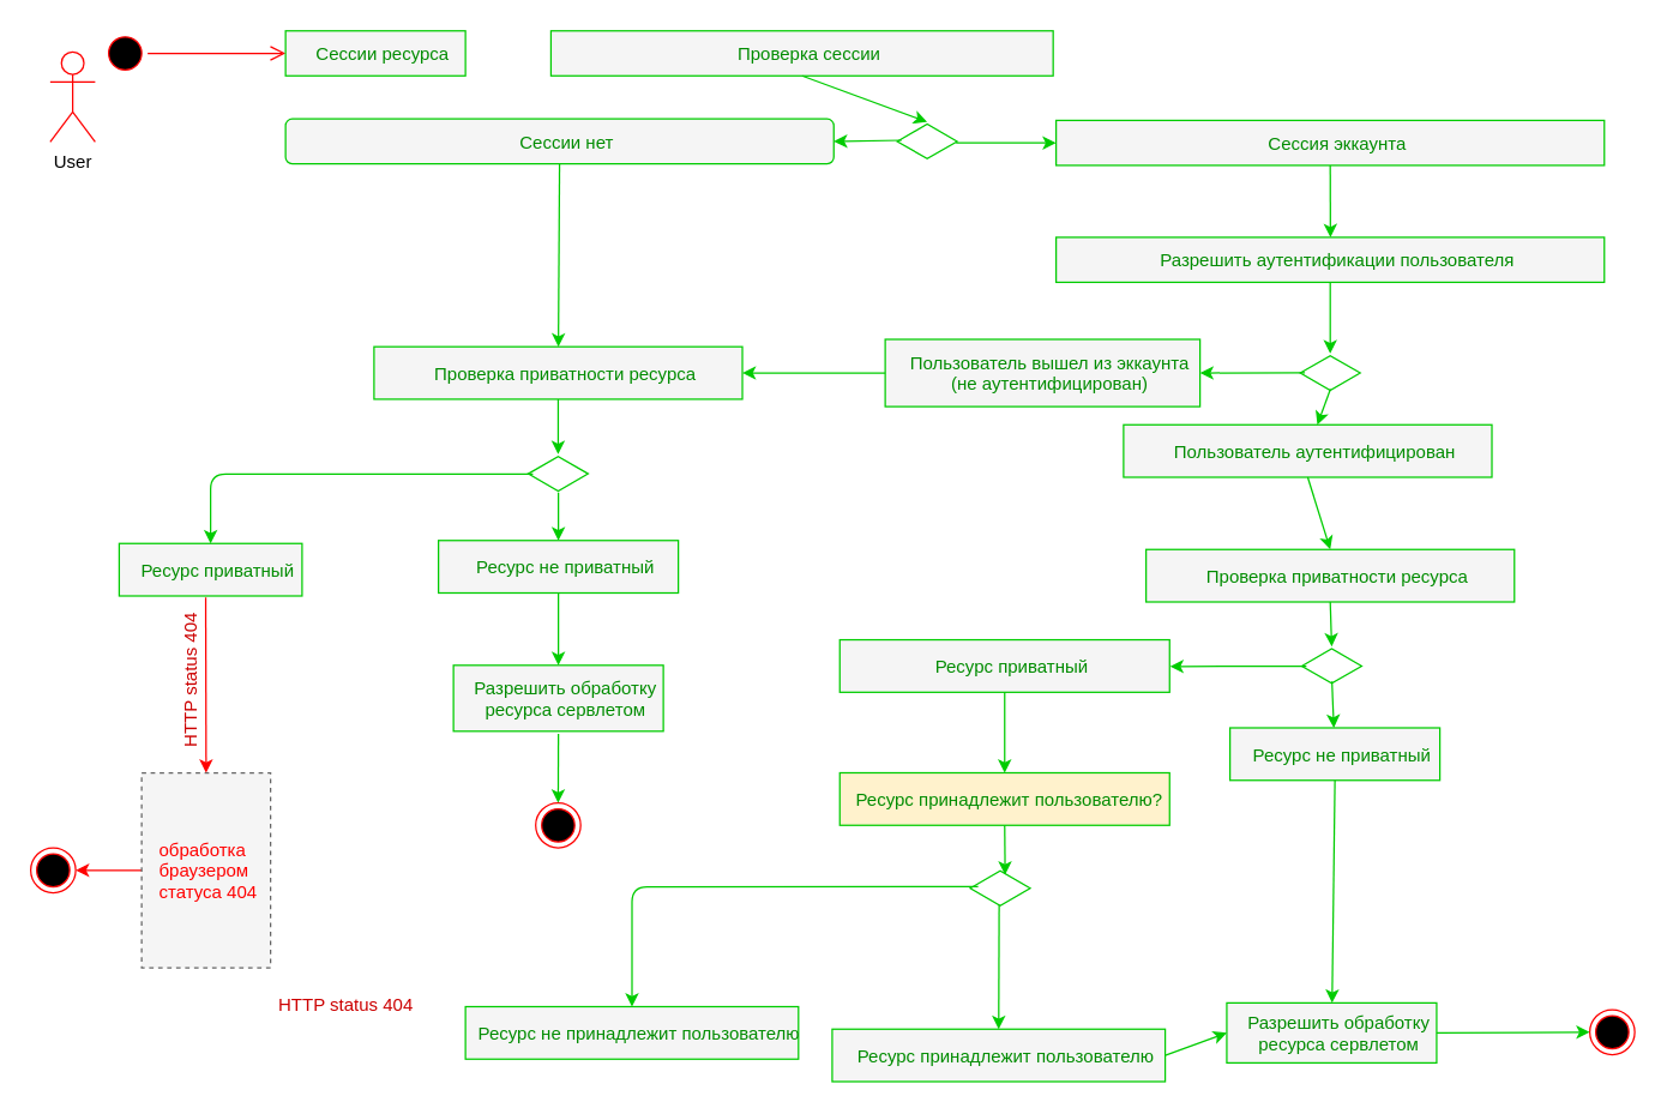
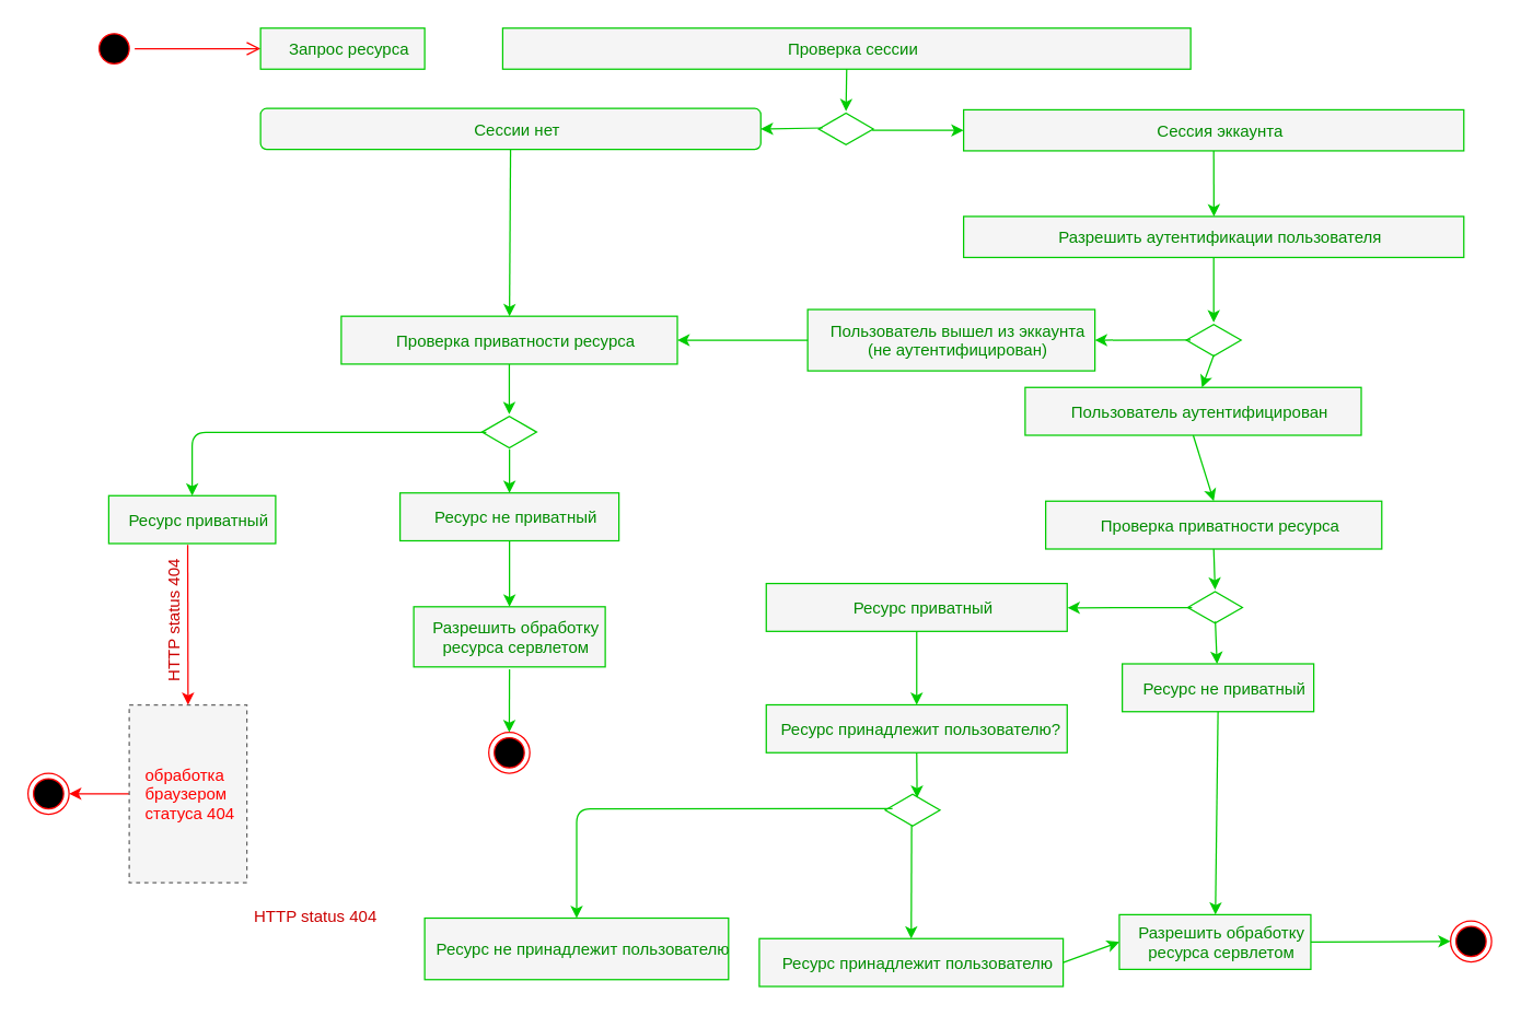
  <mxCell id="0" />
  <mxCell id="1" parent="0" />
- <mxCell id="2" value="Проверка сессии" style="align=center;spacingLeft=10;fillColor=#f5f5f5;strokeColor=#00CC00;fontColor=#008C00;container=0;" vertex="1" parent="1"><mxGeometry x="367.04" y="20" width="335" height="30" as="geometry" /></mxCell>
+ <mxCell id="2" value="Проверка сессии" style="align=center;spacingLeft=10;fillColor=#f5f5f5;strokeColor=#00CC00;fontColor=#008C00;container=0;" vertex="1" parent="1"><mxGeometry x="367.04" y="20" width="502.96" height="30" as="geometry" /></mxCell>
  <mxCell id="3" value="" style="html=1;whiteSpace=wrap;aspect=fixed;shape=isoRectangle;strokeColor=#00CC00;fontColor=#CC0000;align=center;" vertex="1" parent="1"><mxGeometry x="598" y="81.74" width="40" height="24" as="geometry" /></mxCell>
  <mxCell id="4" value="" style="endArrow=classic;html=1;strokeColor=#00CC00;strokeWidth=1;fontColor=#CC0000;exitX=0.5;exitY=1;exitDx=0;exitDy=0;entryX=0.5;entryY=-0.042;entryDx=0;entryDy=0;entryPerimeter=0;" edge="1" parent="1" source="2" target="3"><mxGeometry width="50" height="50" relative="1" as="geometry"><mxPoint x="180.29" y="430" as="sourcePoint" /><mxPoint x="230.29" y="380" as="targetPoint" /></mxGeometry></mxCell>
  <mxCell id="5" value="Сессия эккаунта" style="align=center;spacingLeft=10;fillColor=#f5f5f5;strokeColor=#00CC00;fontColor=#008C00;container=0;" vertex="1" parent="1"><mxGeometry x="704" y="79.74" width="365.71" height="30" as="geometry" /></mxCell>
  <mxCell id="6" value="" style="endArrow=classic;html=1;strokeColor=#00CC00;strokeWidth=1;fontColor=#CC0000;exitX=0.981;exitY=0.542;exitDx=0;exitDy=0;exitPerimeter=0;entryX=0;entryY=0.5;entryDx=0;entryDy=0;" edge="1" parent="1" source="3" target="5"><mxGeometry width="50" height="50" relative="1" as="geometry"><mxPoint x="180.29" y="285" as="sourcePoint" /><mxPoint x="230.29" y="235" as="targetPoint" /></mxGeometry></mxCell>
  <mxCell id="7" value="" style="edgeStyle=orthogonalEdgeStyle;rounded=0;orthogonalLoop=1;jettySize=auto;html=1;strokeColor=#FF0000;strokeWidth=1;fontColor=#00CC00;" edge="1" parent="1" source="8" target="10"><mxGeometry relative="1" as="geometry" /></mxCell>
  <mxCell id="8" value="обработка &#10;браузером &#10;статуса 404" style="align=left;spacingLeft=10;fillColor=#f5f5f5;strokeColor=#666666;fontColor=#FF0000;container=0;dashed=1;" parent="1" vertex="1"><mxGeometry x="94" y="515" width="86" height="130" as="geometry" /></mxCell>
  <mxCell id="9" value="HTTP status 404" style="text;html=1;strokeColor=none;fillColor=none;align=center;verticalAlign=middle;whiteSpace=wrap;rounded=0;fontColor=#CC0000;container=0;rotation=-90;" parent="1" vertex="1"><mxGeometry x="77.03" y="443.25" width="101" height="20" as="geometry" /></mxCell>
  <mxCell id="10" value="" style="ellipse;shape=endState;fillColor=#000000;strokeColor=#ff0000" vertex="1" parent="1"><mxGeometry x="20" y="565" width="30" height="30" as="geometry" /></mxCell>
- <mxCell id="11" value="User" style="shape=umlActor;verticalLabelPosition=bottom;verticalAlign=top;html=1;strokeColor=#FF0000;container=0;" parent="1" vertex="1"><mxGeometry x="33" y="34" width="30" height="60" as="geometry" /></mxCell>
  <mxCell id="12" value="Пользователь вышел из эккаунта&#10;(не аутентифицирован)" style="align=center;spacingLeft=10;fillColor=#f5f5f5;strokeColor=#00CC00;fontColor=#008C00;container=0;" parent="1" vertex="1"><mxGeometry x="590" y="225.81" width="210" height="44.87" as="geometry" /></mxCell>
  <mxCell id="13" value="" style="edgeStyle=elbowEdgeStyle;elbow=horizontal;verticalAlign=bottom;endArrow=open;endSize=8;strokeColor=#FF0000;endFill=1;rounded=0;exitX=1;exitY=0.5;exitDx=0;exitDy=0;entryX=0;entryY=0.5;entryDx=0;entryDy=0;" parent="1" source="14" edge="1" target="15"><mxGeometry x="303.98" y="18" as="geometry"><mxPoint x="198" y="35" as="targetPoint" /><Array as="points"><mxPoint x="149" y="45" /></Array></mxGeometry></mxCell>
  <mxCell id="14" value="" style="ellipse;shape=startState;fillColor=#000000;strokeColor=#ff0000;container=0;" parent="1" vertex="1"><mxGeometry x="68" y="20" width="30" height="30" as="geometry" /></mxCell>
- <mxCell id="15" value="Сессии ресурса" style="align=center;spacingLeft=10;fillColor=#f5f5f5;strokeColor=#00CC00;fontColor=#008C00;container=0;" vertex="1" parent="1"><mxGeometry x="190" y="20" width="120" height="30" as="geometry" /></mxCell>
+ <mxCell id="15" value="Запрос ресурса" style="align=center;spacingLeft=10;fillColor=#f5f5f5;strokeColor=#00CC00;fontColor=#008C00;container=0;" vertex="1" parent="1"><mxGeometry x="190" y="20" width="120" height="30" as="geometry" /></mxCell>
  <mxCell id="16" value="" style="endArrow=classic;html=1;strokeColor=#00CC00;strokeWidth=1;fontColor=#00CC00;exitX=0.5;exitY=1;exitDx=0;exitDy=0;" edge="1" parent="1" source="5"><mxGeometry width="50" height="50" relative="1" as="geometry"><mxPoint x="624" y="-2.26" as="sourcePoint" /><mxPoint x="887" y="157.74" as="targetPoint" /></mxGeometry></mxCell>
  <mxCell id="17" value="Разрешить аутентификации пользователя" style="align=center;spacingLeft=10;fillColor=#f5f5f5;strokeColor=#00CC00;fontColor=#008C00;container=0;" vertex="1" parent="1"><mxGeometry x="704" y="157.74" width="365.71" height="30" as="geometry" /></mxCell>
  <mxCell id="18" value="" style="html=1;whiteSpace=wrap;aspect=fixed;shape=isoRectangle;strokeColor=#00CC00;fontColor=#CC0000;align=center;" vertex="1" parent="1"><mxGeometry x="866.86" y="236.25" width="40" height="24" as="geometry" /></mxCell>
  <mxCell id="19" value="" style="endArrow=classic;html=1;strokeColor=#00CC00;strokeWidth=1;fontColor=#CC0000;entryX=0.5;entryY=-0.042;entryDx=0;entryDy=0;entryPerimeter=0;exitX=0.5;exitY=1;exitDx=0;exitDy=0;" edge="1" parent="1" target="18" source="17"><mxGeometry width="50" height="50" relative="1" as="geometry"><mxPoint x="864" y="197.74" as="sourcePoint" /><mxPoint x="674.25" y="516.75" as="targetPoint" /></mxGeometry></mxCell>
  <mxCell id="20" value="Пользователь аутентифицирован" style="align=center;spacingLeft=10;fillColor=#f5f5f5;strokeColor=#00CC00;fontColor=#008C00;container=0;" vertex="1" parent="1"><mxGeometry x="749" y="282.8" width="245.71" height="35" as="geometry" /></mxCell>
  <mxCell id="21" value="Проверка приватности ресурса" style="align=center;spacingLeft=10;fillColor=#f5f5f5;strokeColor=#00CC00;fontColor=#008C00;container=0;" vertex="1" parent="1"><mxGeometry x="764.01" y="366" width="245.71" height="35" as="geometry" /></mxCell>
  <mxCell id="22" value="" style="html=1;whiteSpace=wrap;aspect=fixed;shape=isoRectangle;strokeColor=#00CC00;fontColor=#CC0000;align=center;" vertex="1" parent="1"><mxGeometry x="867.85" y="431.75" width="40" height="24" as="geometry" /></mxCell>
  <mxCell id="23" value="" style="endArrow=classic;html=1;strokeColor=#00CC00;strokeWidth=1;fontColor=#CC0000;entryX=0.5;entryY=-0.042;entryDx=0;entryDy=0;entryPerimeter=0;exitX=0.5;exitY=1;exitDx=0;exitDy=0;" edge="1" source="21" target="22" parent="1"><mxGeometry width="50" height="50" relative="1" as="geometry"><mxPoint x="868.845" y="441.24" as="sourcePoint" /><mxPoint x="656.24" y="770.25" as="targetPoint" /></mxGeometry></mxCell>
  <mxCell id="24" value="" style="endArrow=classic;html=1;strokeColor=#00CC00;strokeWidth=1;fontColor=#00CC00;exitX=0.078;exitY=0.49;exitDx=0;exitDy=0;exitPerimeter=0;entryX=1;entryY=0.5;entryDx=0;entryDy=0;" edge="1" parent="1" source="18" target="12"><mxGeometry width="50" height="50" relative="1" as="geometry"><mxPoint x="524" y="405" as="sourcePoint" /><mxPoint x="818" y="248" as="targetPoint" /></mxGeometry></mxCell>
  <mxCell id="25" value="" style="endArrow=classic;html=1;strokeColor=#00CC00;strokeWidth=1;fontColor=#00CC00;" edge="1" parent="1" target="20"><mxGeometry width="50" height="50" relative="1" as="geometry"><mxPoint x="887" y="259" as="sourcePoint" /><mxPoint x="574" y="355" as="targetPoint" /></mxGeometry></mxCell>
  <mxCell id="26" value="" style="endArrow=classic;html=1;strokeColor=#00CC00;strokeWidth=1;fontColor=#00CC00;exitX=0.5;exitY=1;exitDx=0;exitDy=0;entryX=0.5;entryY=0;entryDx=0;entryDy=0;" edge="1" parent="1" source="20" target="21"><mxGeometry width="50" height="50" relative="1" as="geometry"><mxPoint x="524" y="390" as="sourcePoint" /><mxPoint x="574" y="340" as="targetPoint" /></mxGeometry></mxCell>
  <mxCell id="27" value="Ресурс не приватный" style="align=center;spacingLeft=10;fillColor=#f5f5f5;strokeColor=#00CC00;fontColor=#008C00;container=0;" vertex="1" parent="1"><mxGeometry x="820" y="485" width="140" height="35" as="geometry" /></mxCell>
  <mxCell id="28" value="Разрешить обработку &#10;ресурса сервлетом" style="align=center;spacingLeft=10;fillColor=#f5f5f5;strokeColor=#00CC00;fontColor=#008C00;container=0;" vertex="1" parent="1"><mxGeometry x="817.85" y="668.5" width="140" height="40" as="geometry" /></mxCell>
  <mxCell id="29" value="" style="endArrow=classic;html=1;strokeColor=#00CC00;strokeWidth=1;fontColor=#00CC00;exitX=0.504;exitY=0.927;exitDx=0;exitDy=0;exitPerimeter=0;" edge="1" parent="1" source="22" target="27"><mxGeometry width="50" height="50" relative="1" as="geometry"><mxPoint x="506" y="567" as="sourcePoint" /><mxPoint x="556" y="517" as="targetPoint" /></mxGeometry></mxCell>
  <mxCell id="30" value="" style="endArrow=classic;html=1;strokeColor=#00CC00;strokeWidth=1;fontColor=#00CC00;exitX=0.5;exitY=1;exitDx=0;exitDy=0;" edge="1" parent="1" source="27" target="28"><mxGeometry width="50" height="50" relative="1" as="geometry"><mxPoint x="506" y="567" as="sourcePoint" /><mxPoint x="556" y="517" as="targetPoint" /></mxGeometry></mxCell>
  <mxCell id="31" value="Ресурс приватный" style="align=center;spacingLeft=10;fillColor=#f5f5f5;strokeColor=#00CC00;fontColor=#008C00;container=0;" vertex="1" parent="1"><mxGeometry x="559.71" y="426.25" width="220" height="35" as="geometry" /></mxCell>
  <mxCell id="32" value="" style="endArrow=classic;html=1;strokeColor=#00CC00;strokeWidth=1;fontColor=#00CC00;exitX=0.079;exitY=0.51;exitDx=0;exitDy=0;exitPerimeter=0;" edge="1" parent="1" source="22"><mxGeometry width="50" height="50" relative="1" as="geometry"><mxPoint x="506" y="567" as="sourcePoint" /><mxPoint x="780" y="444" as="targetPoint" /></mxGeometry></mxCell>
- <mxCell id="33" value="Ресурс принадлежит пользователю? " style="align=center;spacingLeft=10;fillColor=#fff2cc;strokeColor=#00CC00;fontColor=#008C00;container=0;" vertex="1" parent="1"><mxGeometry x="559.71" y="515" width="220" height="35" as="geometry" /></mxCell>
- <mxCell id="34" value="Ресурс не принадлежит пользователю" style="align=center;spacingLeft=10;fillColor=#f5f5f5;strokeColor=#00CC00;fontColor=#008C00;container=0;" vertex="1" parent="1"><mxGeometry x="310" y="671" width="222.14" height="35" as="geometry" /></mxCell>
+ <mxCell id="33" value="Ресурс принадлежит пользователю? " style="align=center;spacingLeft=10;fillColor=#f5f5f5;strokeColor=#00CC00;fontColor=#008C00;container=0;" vertex="1" parent="1"><mxGeometry x="559.71" y="515" width="220" height="35" as="geometry" /></mxCell>
+ <mxCell id="34" value="Ресурс не принадлежит пользователю" style="align=center;spacingLeft=10;fillColor=#f5f5f5;strokeColor=#00CC00;fontColor=#008C00;container=0;" vertex="1" parent="1"><mxGeometry x="310" y="671" width="222.14" height="45" as="geometry" /></mxCell>
  <mxCell id="35" value="" style="rounded=0;orthogonalLoop=1;jettySize=auto;html=1;strokeColor=#00CC00;strokeWidth=1;fontColor=#00CC00;" edge="1" parent="1" source="36" target="38"><mxGeometry relative="1" as="geometry"><mxPoint x="373" y="155" as="targetPoint" /></mxGeometry></mxCell>
  <mxCell id="36" value="Сессии нет" style="align=center;spacingLeft=10;fillColor=#f5f5f5;strokeColor=#00CC00;fontColor=#008C00;container=0;rounded=1;" vertex="1" parent="1"><mxGeometry x="190" y="78.74" width="365.71" height="30" as="geometry" /></mxCell>
  <mxCell id="37" value="" style="endArrow=classic;html=1;strokeColor=#00CC00;strokeWidth=1;fontColor=#00CC00;entryX=1;entryY=0.5;entryDx=0;entryDy=0;exitX=0.075;exitY=0.469;exitDx=0;exitDy=0;exitPerimeter=0;" edge="1" parent="1" source="3" target="36"><mxGeometry width="50" height="50" relative="1" as="geometry"><mxPoint x="600" y="95" as="sourcePoint" /><mxPoint x="600" y="255" as="targetPoint" /></mxGeometry></mxCell>
  <mxCell id="38" value="Проверка приватности ресурса" style="align=center;spacingLeft=10;fillColor=#f5f5f5;strokeColor=#00CC00;fontColor=#008C00;container=0;" vertex="1" parent="1"><mxGeometry x="249.01" y="230.74" width="245.71" height="35" as="geometry" /></mxCell>
  <mxCell id="39" value="" style="html=1;whiteSpace=wrap;aspect=fixed;shape=isoRectangle;strokeColor=#00CC00;fontColor=#CC0000;align=center;" vertex="1" parent="1"><mxGeometry x="351.85" y="303.49" width="40" height="24" as="geometry" /></mxCell>
  <mxCell id="40" value="" style="endArrow=classic;html=1;strokeColor=#00CC00;strokeWidth=1;fontColor=#CC0000;entryX=0.5;entryY=-0.042;entryDx=0;entryDy=0;entryPerimeter=0;exitX=0.5;exitY=1;exitDx=0;exitDy=0;" edge="1" parent="1" source="38" target="39"><mxGeometry width="50" height="50" relative="1" as="geometry"><mxPoint x="371.845" y="294.98" as="sourcePoint" /><mxPoint x="159.24" y="623.99" as="targetPoint" /></mxGeometry></mxCell>
  <mxCell id="41" value="Ресурс не приватный" style="align=center;spacingLeft=10;fillColor=#f5f5f5;strokeColor=#00CC00;fontColor=#008C00;container=0;" vertex="1" parent="1"><mxGeometry x="292" y="360" width="160" height="35" as="geometry" /></mxCell>
  <mxCell id="42" value="" style="endArrow=classic;html=1;strokeColor=#00CC00;strokeWidth=1;fontColor=#00CC00;entryX=0.5;entryY=0;entryDx=0;entryDy=0;" edge="1" parent="1" target="41"><mxGeometry width="50" height="50" relative="1" as="geometry"><mxPoint x="372" y="328" as="sourcePoint" /><mxPoint x="61" y="386.74" as="targetPoint" /></mxGeometry></mxCell>
  <mxCell id="43" value="Ресурс приватный" style="align=center;spacingLeft=10;fillColor=#f5f5f5;strokeColor=#00CC00;fontColor=#008C00;container=0;" vertex="1" parent="1"><mxGeometry x="79.02" y="362" width="122" height="35" as="geometry" /></mxCell>
  <mxCell id="44" value="" style="endArrow=classic;html=1;strokeColor=#00CC00;strokeWidth=1;fontColor=#00CC00;exitX=0.079;exitY=0.51;exitDx=0;exitDy=0;exitPerimeter=0;entryX=0.5;entryY=0;entryDx=0;entryDy=0;edgeStyle=orthogonalEdgeStyle;" edge="1" parent="1" source="39" target="43"><mxGeometry width="50" height="50" relative="1" as="geometry"><mxPoint x="9" y="438.74" as="sourcePoint" /><mxPoint x="219" y="315.597" as="targetPoint" /><Array as="points"><mxPoint x="140" y="316" /></Array></mxGeometry></mxCell>
  <mxCell id="45" value="" style="endArrow=classic;html=1;strokeWidth=1;fontColor=#00CC00;exitX=0.473;exitY=1.029;exitDx=0;exitDy=0;exitPerimeter=0;entryX=0.5;entryY=0;entryDx=0;entryDy=0;strokeColor=#FF0000;" edge="1" parent="1" source="43" target="8"><mxGeometry width="50" height="50" relative="1" as="geometry"><mxPoint x="473.02" y="425" as="sourcePoint" /><mxPoint x="523.02" y="375" as="targetPoint" /></mxGeometry></mxCell>
  <mxCell id="46" value="" style="endArrow=classic;html=1;strokeColor=#00CC00;strokeWidth=1;fontColor=#00CC00;exitX=0;exitY=0.5;exitDx=0;exitDy=0;entryX=1;entryY=0.5;entryDx=0;entryDy=0;" edge="1" parent="1" source="12" target="38"><mxGeometry width="50" height="50" relative="1" as="geometry"><mxPoint x="550" y="485" as="sourcePoint" /><mxPoint x="600" y="435" as="targetPoint" /></mxGeometry></mxCell>
  <mxCell id="47" value="" style="html=1;whiteSpace=wrap;aspect=fixed;shape=isoRectangle;strokeColor=#00CC00;fontColor=#CC0000;align=center;" vertex="1" parent="1"><mxGeometry x="646.71" y="580" width="40" height="24" as="geometry" /></mxCell>
  <mxCell id="48" value="" style="endArrow=classic;html=1;strokeColor=#00CC00;strokeWidth=1;fontColor=#CC0000;exitX=0.5;exitY=1;exitDx=0;exitDy=0;entryX=0.582;entryY=0.125;entryDx=0;entryDy=0;entryPerimeter=0;" edge="1" parent="1" target="47" source="33"><mxGeometry width="50" height="50" relative="1" as="geometry"><mxPoint x="681.015" y="521" as="sourcePoint" /><mxPoint x="666" y="579" as="targetPoint" /></mxGeometry></mxCell>
  <mxCell id="49" value="" style="endArrow=classic;html=1;strokeColor=#00CC00;strokeWidth=1;fontColor=#00CC00;edgeStyle=orthogonalEdgeStyle;exitX=0.132;exitY=0.458;exitDx=0;exitDy=0;exitPerimeter=0;" edge="1" parent="1" source="47" target="34"><mxGeometry width="50" height="50" relative="1" as="geometry"><mxPoint x="650" y="591" as="sourcePoint" /><mxPoint x="370" y="405" as="targetPoint" /></mxGeometry></mxCell>
  <mxCell id="50" value="HTTP status 404" style="text;html=1;strokeColor=none;fillColor=none;align=center;verticalAlign=middle;whiteSpace=wrap;rounded=0;fontColor=#CC0000;container=0;rotation=0;" vertex="1" parent="1"><mxGeometry x="180" y="660" width="101" height="20" as="geometry" /></mxCell>
  <mxCell id="51" value="Ресурс принадлежит пользователю" style="align=center;spacingLeft=10;fillColor=#f5f5f5;strokeColor=#00CC00;fontColor=#008C00;container=0;" vertex="1" parent="1"><mxGeometry x="554.64" y="686" width="222.14" height="35" as="geometry" /></mxCell>
  <mxCell id="52" value="" style="endArrow=classic;html=1;strokeColor=#00CC00;strokeWidth=1;fontColor=#00CC00;exitX=0.5;exitY=1;exitDx=0;exitDy=0;" edge="1" parent="1" source="31" target="33"><mxGeometry width="50" height="50" relative="1" as="geometry"><mxPoint x="514" y="360" as="sourcePoint" /><mxPoint x="564" y="310" as="targetPoint" /></mxGeometry></mxCell>
  <mxCell id="53" value="" style="endArrow=classic;html=1;strokeColor=#00CC00;strokeWidth=1;fontColor=#00CC00;exitX=1;exitY=0.5;exitDx=0;exitDy=0;entryX=0;entryY=0.5;entryDx=0;entryDy=0;" edge="1" parent="1" source="51" target="28"><mxGeometry width="50" height="50" relative="1" as="geometry"><mxPoint x="510" y="360" as="sourcePoint" /><mxPoint x="560" y="310" as="targetPoint" /></mxGeometry></mxCell>
  <mxCell id="54" value="Разрешить обработку &#10;ресурса сервлетом" style="align=center;spacingLeft=10;fillColor=#f5f5f5;strokeColor=#00CC00;fontColor=#008C00;container=0;" vertex="1" parent="1"><mxGeometry x="302" y="443.25" width="140" height="44" as="geometry" /></mxCell>
  <mxCell id="55" value="" style="ellipse;shape=endState;fillColor=#000000;strokeColor=#ff0000" vertex="1" parent="1"><mxGeometry x="356.85" y="535" width="30" height="30" as="geometry" /></mxCell>
  <mxCell id="56" value="" style="endArrow=classic;html=1;strokeColor=#00CC00;strokeWidth=1;fontColor=#00CC00;entryX=0.5;entryY=0;entryDx=0;entryDy=0;" edge="1" parent="1" target="55"><mxGeometry width="50" height="50" relative="1" as="geometry"><mxPoint x="372" y="489" as="sourcePoint" /><mxPoint x="790" y="475" as="targetPoint" /></mxGeometry></mxCell>
  <mxCell id="57" value="" style="endArrow=classic;html=1;strokeColor=#00CC00;strokeWidth=1;fontColor=#00CC00;exitX=0.5;exitY=1;exitDx=0;exitDy=0;" edge="1" parent="1" source="41" target="54"><mxGeometry width="50" height="50" relative="1" as="geometry"><mxPoint x="510" y="460" as="sourcePoint" /><mxPoint x="560" y="410" as="targetPoint" /></mxGeometry></mxCell>
  <mxCell id="58" value="" style="endArrow=classic;html=1;strokeColor=#00CC00;strokeWidth=1;fontColor=#00CC00;entryX=0.5;entryY=0;entryDx=0;entryDy=0;" edge="1" parent="1" target="51"><mxGeometry width="50" height="50" relative="1" as="geometry"><mxPoint x="666" y="603" as="sourcePoint" /><mxPoint x="560" y="410" as="targetPoint" /></mxGeometry></mxCell>
  <mxCell id="59" value="" style="ellipse;shape=endState;fillColor=#000000;strokeColor=#ff0000" vertex="1" parent="1"><mxGeometry x="1060" y="673" width="30" height="30" as="geometry" /></mxCell>
  <mxCell id="60" value="" style="endArrow=classic;html=1;strokeColor=#00CC00;strokeWidth=1;fontColor=#00CC00;exitX=1;exitY=0.5;exitDx=0;exitDy=0;" edge="1" parent="1" source="28" target="59"><mxGeometry width="50" height="50" relative="1" as="geometry"><mxPoint x="957.85" y="688.5" as="sourcePoint" /><mxPoint x="1100" y="691" as="targetPoint" /></mxGeometry></mxCell>
